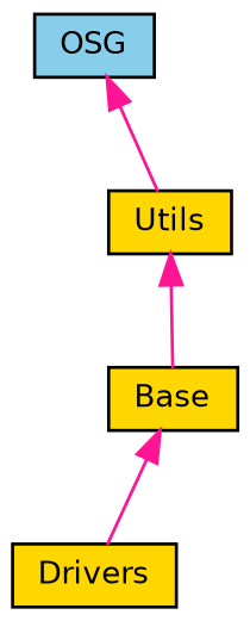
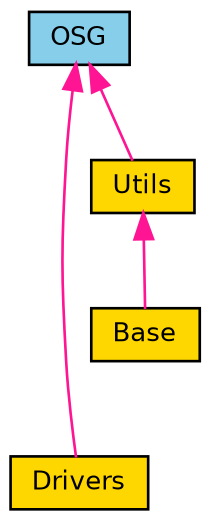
  digraph {
    rankdir=TB
    node [color=black fillcolor=gold fontname=Helvetica fontsize=10 shape=record style=filled]
    edge [color=deeppink dir=back fontname=Helvetica fontsize=10 labelfontname=Helvetica labelfontsize=10 shape=plaintext style=solid]
    n1 [height=0.2 label=Drivers width=0.4]
    n2 [height=0.2 label=Utils width=0.4]
    n3 [height=0.2 label=Base width=0.4]
    n4 [fillcolor=skyblue fontcolor=black height=0.2 label=OSG width=0.4]
    n2 -> n3
-   n3 -> n1
+   n4 -> n1
    n4 -> n2
  }
